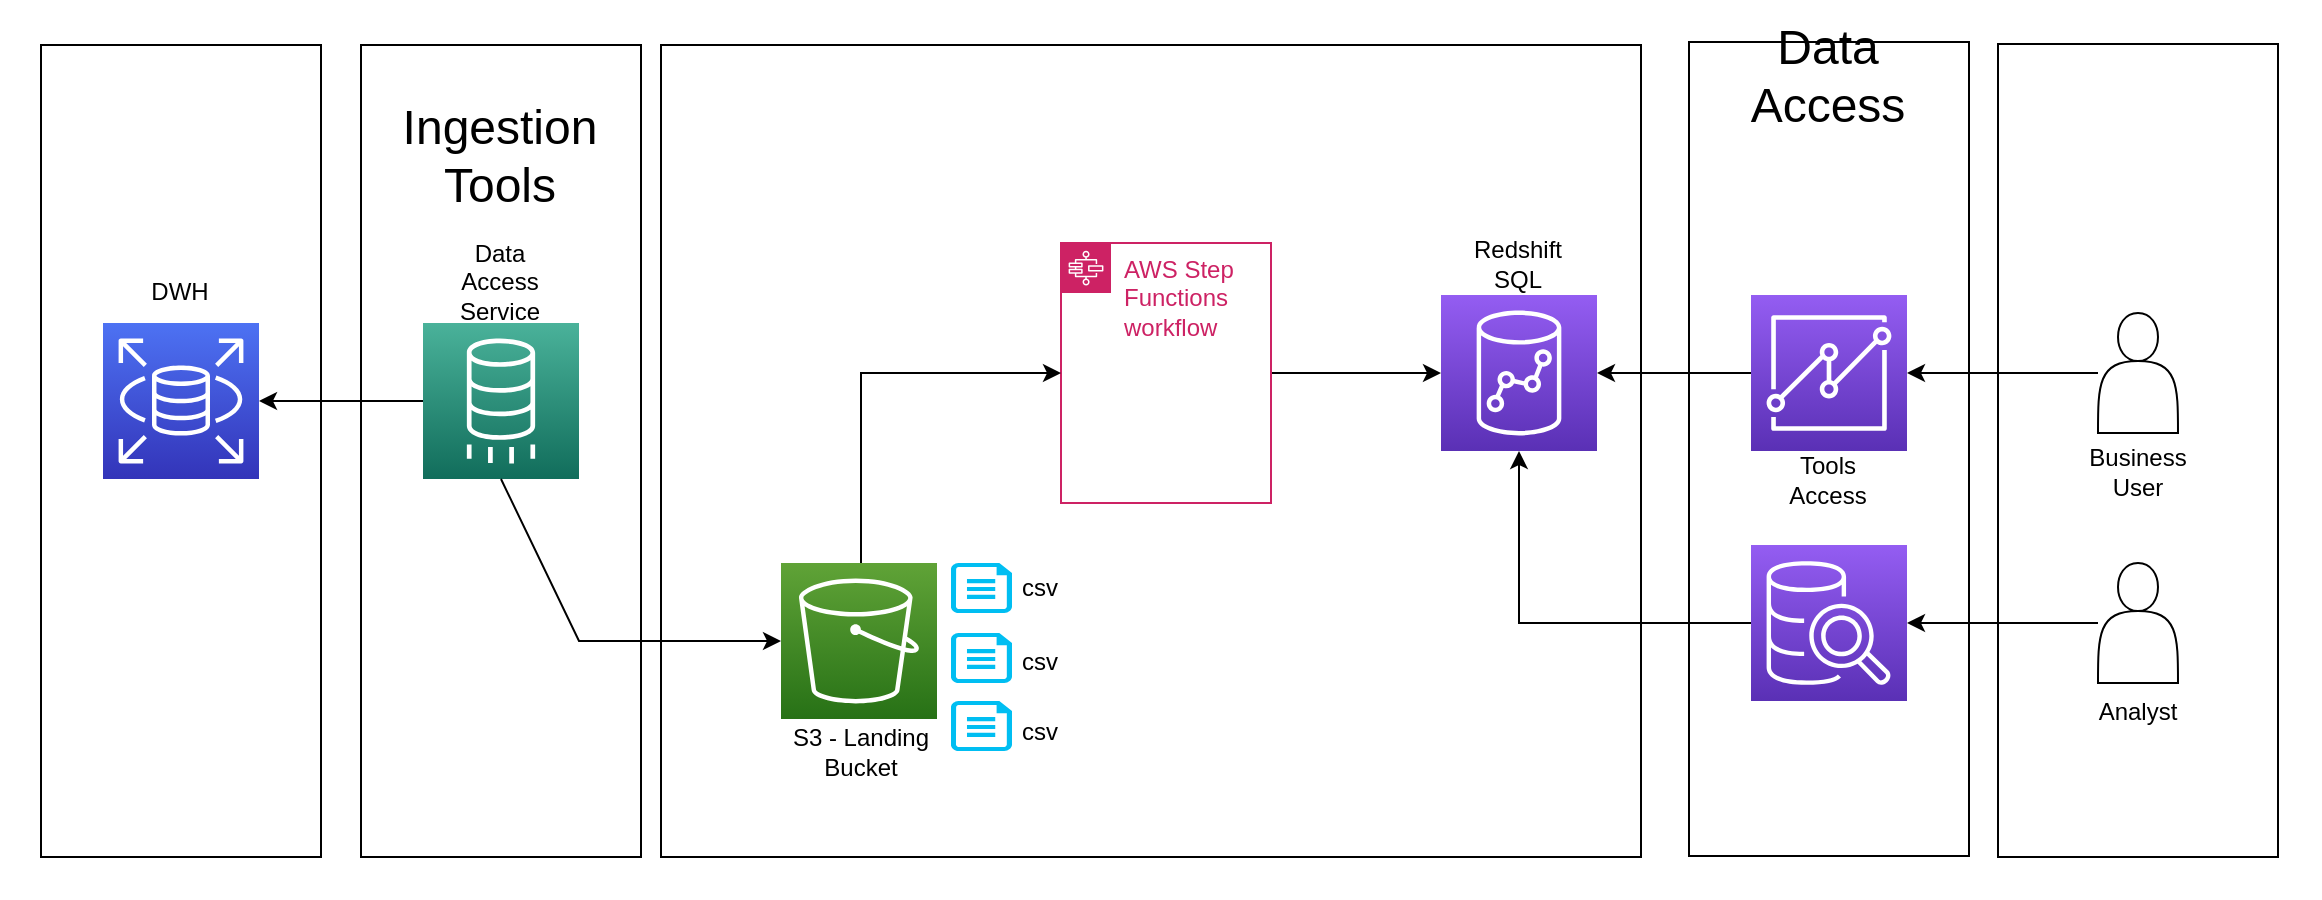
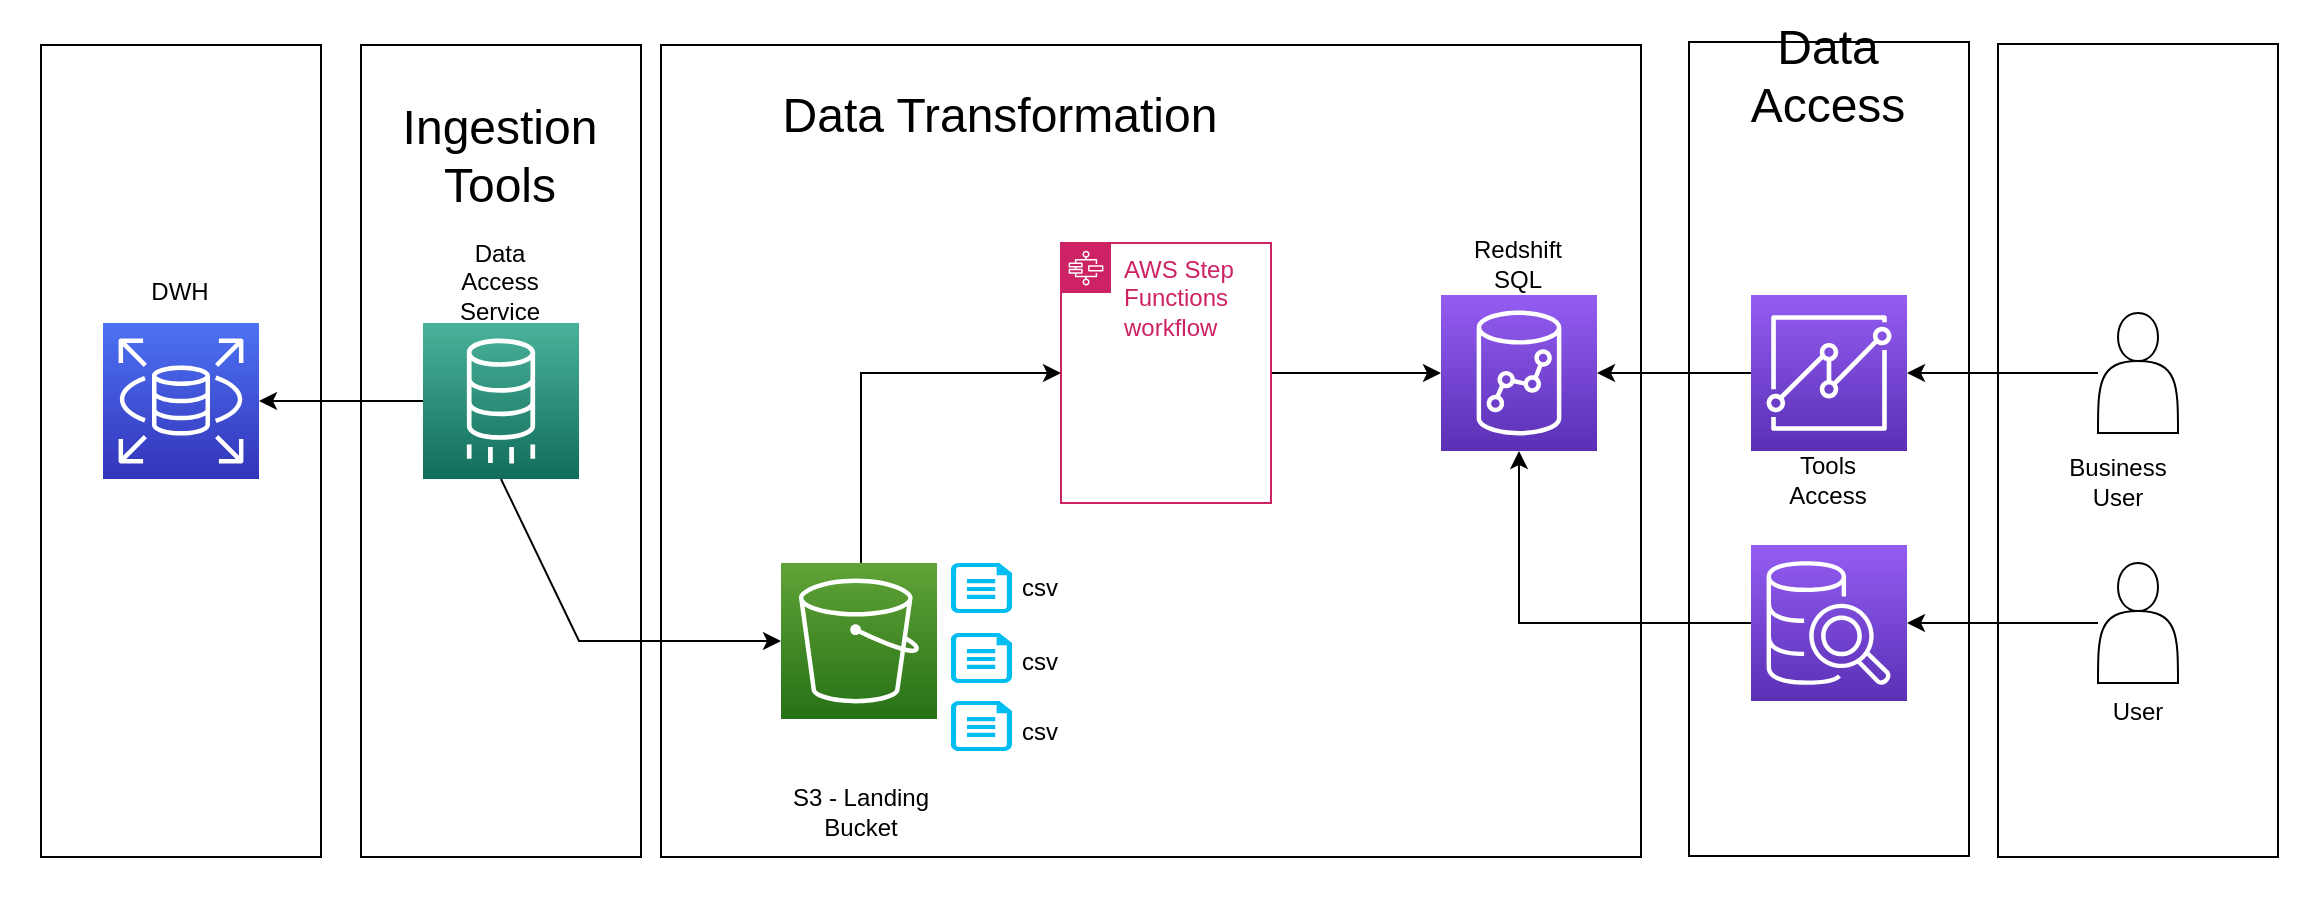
  <mxCell id="0" />
  <mxCell id="1" parent="0" />
  <mxCell id="2" value="" style="rounded=0;whiteSpace=wrap;html=1;" parent="1" vertex="1"><mxGeometry x="330" y="22" width="490" height="406" as="geometry" /></mxCell>
+ <mxCell id="3" value="Data Transformation" style="text;html=1;strokeColor=none;fillColor=none;align=center;verticalAlign=middle;whiteSpace=wrap;rounded=0;fontSize=24;" parent="1" vertex="1"><mxGeometry x="370" y="48" width="260" height="20" as="geometry" /></mxCell>
  <mxCell id="4" value="" style="rounded=0;whiteSpace=wrap;html=1;" parent="1" vertex="1"><mxGeometry x="844" y="20.5" width="140" height="407" as="geometry" /></mxCell>
  <mxCell id="5" value="" style="rounded=0;whiteSpace=wrap;html=1;" parent="1" vertex="1"><mxGeometry x="998.5" y="21.5" width="140" height="406.5" as="geometry" /></mxCell>
  <mxCell id="6" value="Data Access" style="text;html=1;strokeColor=none;fillColor=none;align=center;verticalAlign=middle;whiteSpace=wrap;rounded=0;fontSize=24;" parent="1" vertex="1"><mxGeometry x="849" y="28" width="130" height="20" as="geometry" /></mxCell>
  <mxCell id="7" value="" style="rounded=0;whiteSpace=wrap;html=1;" parent="1" vertex="1"><mxGeometry x="20" y="22" width="140" height="406" as="geometry" /></mxCell>
  <mxCell id="8" value="" style="rounded=0;whiteSpace=wrap;html=1;" parent="1" vertex="1"><mxGeometry x="180" y="22" width="140" height="406" as="geometry" /></mxCell>
  <mxCell id="9" value="Ingestion Tools" style="text;html=1;strokeColor=none;fillColor=none;align=center;verticalAlign=middle;whiteSpace=wrap;rounded=0;fontSize=24;" parent="1" vertex="1"><mxGeometry x="230" y="68" width="40" height="20" as="geometry" /></mxCell>
  <mxCell id="10" value="" style="sketch=0;points=[[0,0,0],[0.25,0,0],[0.5,0,0],[0.75,0,0],[1,0,0],[0,1,0],[0.25,1,0],[0.5,1,0],[0.75,1,0],[1,1,0],[0,0.25,0],[0,0.5,0],[0,0.75,0],[1,0.25,0],[1,0.5,0],[1,0.75,0]];outlineConnect=0;fontColor=#232F3E;gradientColor=#4AB29A;gradientDirection=north;fillColor=#116D5B;strokeColor=#ffffff;dashed=0;verticalLabelPosition=bottom;verticalAlign=top;align=center;html=1;fontSize=12;fontStyle=0;aspect=fixed;shape=mxgraph.aws4.resourceIcon;resIcon=mxgraph.aws4.database_migration_service;" vertex="1" parent="1"><mxGeometry x="211" y="161" width="78" height="78" as="geometry" /></mxCell>
  <mxCell id="11" value="" style="sketch=0;points=[[0,0,0],[0.25,0,0],[0.5,0,0],[0.75,0,0],[1,0,0],[0,1,0],[0.25,1,0],[0.5,1,0],[0.75,1,0],[1,1,0],[0,0.25,0],[0,0.5,0],[0,0.75,0],[1,0.25,0],[1,0.5,0],[1,0.75,0]];outlineConnect=0;fontColor=#232F3E;gradientColor=#4D72F3;gradientDirection=north;fillColor=#3334B9;strokeColor=#ffffff;dashed=0;verticalLabelPosition=bottom;verticalAlign=top;align=center;html=1;fontSize=12;fontStyle=0;aspect=fixed;shape=mxgraph.aws4.resourceIcon;resIcon=mxgraph.aws4.rds;" vertex="1" parent="1"><mxGeometry x="51" y="161" width="78" height="78" as="geometry" /></mxCell>
  <mxCell id="12" style="edgeStyle=orthogonalEdgeStyle;rounded=0;orthogonalLoop=1;jettySize=auto;html=1;entryX=0;entryY=0.5;entryDx=0;entryDy=0;entryPerimeter=0;" edge="1" parent="1" source="13" target="23"><mxGeometry relative="1" as="geometry" /></mxCell>
  <mxCell id="13" value="AWS Step Functions workflow" style="points=[[0,0],[0.25,0],[0.5,0],[0.75,0],[1,0],[1,0.25],[1,0.5],[1,0.75],[1,1],[0.75,1],[0.5,1],[0.25,1],[0,1],[0,0.75],[0,0.5],[0,0.25]];outlineConnect=0;gradientColor=none;html=1;whiteSpace=wrap;fontSize=12;fontStyle=0;container=1;pointerEvents=0;collapsible=0;recursiveResize=0;shape=mxgraph.aws4.group;grIcon=mxgraph.aws4.group_aws_step_functions_workflow;strokeColor=#CD2264;fillColor=none;verticalAlign=top;align=left;spacingLeft=30;fontColor=#CD2264;dashed=0;" vertex="1" parent="1"><mxGeometry x="530" y="121" width="105" height="130" as="geometry" /></mxCell>
  <mxCell id="14" style="edgeStyle=orthogonalEdgeStyle;rounded=0;orthogonalLoop=1;jettySize=auto;html=1;" edge="1" parent="1" source="15" target="13"><mxGeometry relative="1" as="geometry"><Array as="points"><mxPoint x="430" y="186" /></Array></mxGeometry></mxCell>
  <mxCell id="15" value="" style="sketch=0;points=[[0,0,0],[0.25,0,0],[0.5,0,0],[0.75,0,0],[1,0,0],[0,1,0],[0.25,1,0],[0.5,1,0],[0.75,1,0],[1,1,0],[0,0.25,0],[0,0.5,0],[0,0.75,0],[1,0.25,0],[1,0.5,0],[1,0.75,0]];outlineConnect=0;fontColor=#232F3E;gradientColor=#60A337;gradientDirection=north;fillColor=#277116;strokeColor=#ffffff;dashed=0;verticalLabelPosition=bottom;verticalAlign=top;align=center;html=1;fontSize=12;fontStyle=0;aspect=fixed;shape=mxgraph.aws4.resourceIcon;resIcon=mxgraph.aws4.s3;" vertex="1" parent="1"><mxGeometry x="390" y="281" width="78" height="78" as="geometry" /></mxCell>
  <mxCell id="16" value="" style="endArrow=classic;html=1;rounded=0;entryX=1;entryY=0.5;entryDx=0;entryDy=0;entryPerimeter=0;exitX=0;exitY=0.5;exitDx=0;exitDy=0;exitPerimeter=0;" edge="1" parent="1" source="10" target="11"><mxGeometry width="50" height="50" relative="1" as="geometry"><mxPoint x="700" y="401" as="sourcePoint" /><mxPoint x="750" y="351" as="targetPoint" /></mxGeometry></mxCell>
  <mxCell id="17" value="" style="endArrow=classic;html=1;rounded=0;entryX=0;entryY=0.5;entryDx=0;entryDy=0;entryPerimeter=0;exitX=0.5;exitY=1;exitDx=0;exitDy=0;exitPerimeter=0;" edge="1" parent="1" source="10" target="15"><mxGeometry width="50" height="50" relative="1" as="geometry"><mxPoint x="700" y="401" as="sourcePoint" /><mxPoint x="750" y="351" as="targetPoint" /><Array as="points"><mxPoint x="289" y="320" /></Array></mxGeometry></mxCell>
- <mxCell id="18" value="S3 - Landing Bucket" style="text;html=1;strokeColor=none;fillColor=none;align=center;verticalAlign=middle;whiteSpace=wrap;rounded=0;" vertex="1" parent="1"><mxGeometry x="390" y="361" width="81" height="30" as="geometry" /></mxCell>
+ <mxCell id="18" value="S3 - Landing Bucket" style="text;html=1;strokeColor=none;fillColor=none;align=center;verticalAlign=middle;whiteSpace=wrap;rounded=0;" vertex="1" parent="1"><mxGeometry x="390" y="391" width="81" height="30" as="geometry" /></mxCell>
  <mxCell id="19" style="edgeStyle=orthogonalEdgeStyle;rounded=0;orthogonalLoop=1;jettySize=auto;html=1;" edge="1" parent="1" source="20" target="22"><mxGeometry relative="1" as="geometry" /></mxCell>
  <mxCell id="20" value="" style="shape=actor;whiteSpace=wrap;html=1;" vertex="1" parent="1"><mxGeometry x="1048.5" y="156" width="40" height="60" as="geometry" /></mxCell>
  <mxCell id="21" style="edgeStyle=orthogonalEdgeStyle;rounded=0;orthogonalLoop=1;jettySize=auto;html=1;" edge="1" parent="1" source="22" target="23"><mxGeometry relative="1" as="geometry" /></mxCell>
  <mxCell id="22" value="" style="sketch=0;points=[[0,0,0],[0.25,0,0],[0.5,0,0],[0.75,0,0],[1,0,0],[0,1,0],[0.25,1,0],[0.5,1,0],[0.75,1,0],[1,1,0],[0,0.25,0],[0,0.5,0],[0,0.75,0],[1,0.25,0],[1,0.5,0],[1,0.75,0]];outlineConnect=0;fontColor=#232F3E;gradientColor=#945DF2;gradientDirection=north;fillColor=#5A30B5;strokeColor=#ffffff;dashed=0;verticalLabelPosition=bottom;verticalAlign=top;align=center;html=1;fontSize=12;fontStyle=0;aspect=fixed;shape=mxgraph.aws4.resourceIcon;resIcon=mxgraph.aws4.quicksight;" vertex="1" parent="1"><mxGeometry x="875" y="147" width="78" height="78" as="geometry" /></mxCell>
  <mxCell id="23" value="" style="sketch=0;points=[[0,0,0],[0.25,0,0],[0.5,0,0],[0.75,0,0],[1,0,0],[0,1,0],[0.25,1,0],[0.5,1,0],[0.75,1,0],[1,1,0],[0,0.25,0],[0,0.5,0],[0,0.75,0],[1,0.25,0],[1,0.5,0],[1,0.75,0]];outlineConnect=0;fontColor=#232F3E;gradientColor=#945DF2;gradientDirection=north;fillColor=#5A30B5;strokeColor=#ffffff;dashed=0;verticalLabelPosition=bottom;verticalAlign=top;align=center;html=1;fontSize=12;fontStyle=0;aspect=fixed;shape=mxgraph.aws4.resourceIcon;resIcon=mxgraph.aws4.redshift;" vertex="1" parent="1"><mxGeometry x="720" y="147" width="78" height="78" as="geometry" /></mxCell>
  <mxCell id="24" value="Tools Access" style="text;html=1;strokeColor=none;fillColor=none;align=center;verticalAlign=middle;whiteSpace=wrap;rounded=0;" vertex="1" parent="1"><mxGeometry x="884" y="225" width="60" height="30" as="geometry" /></mxCell>
- <mxCell id="25" value="Business User" style="text;html=1;strokeColor=none;fillColor=none;align=center;verticalAlign=middle;whiteSpace=wrap;rounded=0;" vertex="1" parent="1"><mxGeometry x="1038.5" y="221" width="60" height="30" as="geometry" /></mxCell>
+ <mxCell id="25" value="Business User" style="text;html=1;strokeColor=none;fillColor=none;align=center;verticalAlign=middle;whiteSpace=wrap;rounded=0;" vertex="1" parent="1"><mxGeometry x="1028.5" y="226" width="60" height="30" as="geometry" /></mxCell>
  <mxCell id="26" style="edgeStyle=orthogonalEdgeStyle;rounded=0;orthogonalLoop=1;jettySize=auto;html=1;entryX=1;entryY=0.5;entryDx=0;entryDy=0;entryPerimeter=0;" edge="1" parent="1" source="27" target="30"><mxGeometry relative="1" as="geometry" /></mxCell>
  <mxCell id="27" value="" style="shape=actor;whiteSpace=wrap;html=1;" vertex="1" parent="1"><mxGeometry x="1048.5" y="281" width="40" height="60" as="geometry" /></mxCell>
- <mxCell id="28" value="Analyst" style="text;html=1;strokeColor=none;fillColor=none;align=center;verticalAlign=middle;whiteSpace=wrap;rounded=0;" vertex="1" parent="1"><mxGeometry x="1038.5" y="341" width="60" height="30" as="geometry" /></mxCell>
+ <mxCell id="28" value="User" style="text;html=1;strokeColor=none;fillColor=none;align=center;verticalAlign=middle;whiteSpace=wrap;rounded=0;" vertex="1" parent="1"><mxGeometry x="1038.5" y="341" width="60" height="30" as="geometry" /></mxCell>
  <mxCell id="29" style="edgeStyle=orthogonalEdgeStyle;rounded=0;orthogonalLoop=1;jettySize=auto;html=1;entryX=0.5;entryY=1;entryDx=0;entryDy=0;entryPerimeter=0;" edge="1" parent="1" source="30" target="23"><mxGeometry relative="1" as="geometry" /></mxCell>
  <mxCell id="30" value="" style="sketch=0;points=[[0,0,0],[0.25,0,0],[0.5,0,0],[0.75,0,0],[1,0,0],[0,1,0],[0.25,1,0],[0.5,1,0],[0.75,1,0],[1,1,0],[0,0.25,0],[0,0.5,0],[0,0.75,0],[1,0.25,0],[1,0.5,0],[1,0.75,0]];outlineConnect=0;fontColor=#232F3E;gradientColor=#945DF2;gradientDirection=north;fillColor=#5A30B5;strokeColor=#ffffff;dashed=0;verticalLabelPosition=bottom;verticalAlign=top;align=center;html=1;fontSize=12;fontStyle=0;aspect=fixed;shape=mxgraph.aws4.resourceIcon;resIcon=mxgraph.aws4.sql_workbench;" vertex="1" parent="1"><mxGeometry x="875" y="272" width="78" height="78" as="geometry" /></mxCell>
  <mxCell id="31" value="Redshift SQL" style="text;html=1;strokeColor=none;fillColor=none;align=center;verticalAlign=middle;whiteSpace=wrap;rounded=0;" vertex="1" parent="1"><mxGeometry x="729" y="117" width="60" height="30" as="geometry" /></mxCell>
  <mxCell id="32" value="DWH" style="text;html=1;strokeColor=none;fillColor=none;align=center;verticalAlign=middle;whiteSpace=wrap;rounded=0;" vertex="1" parent="1"><mxGeometry x="60" y="131" width="60" height="30" as="geometry" /></mxCell>
  <mxCell id="33" value="Data Access Service" style="text;html=1;strokeColor=none;fillColor=none;align=center;verticalAlign=middle;whiteSpace=wrap;rounded=0;" vertex="1" parent="1"><mxGeometry x="220" y="126" width="60" height="30" as="geometry" /></mxCell>
  <mxCell id="34" value="" style="verticalLabelPosition=bottom;html=1;verticalAlign=top;align=center;strokeColor=none;fillColor=#00BEF2;shape=mxgraph.azure.cloud_services_configuration_file;pointerEvents=1;" vertex="1" parent="1"><mxGeometry x="475" y="281" width="30.5" height="25" as="geometry" /></mxCell>
  <mxCell id="35" value="csv" style="text;html=1;strokeColor=none;fillColor=none;align=center;verticalAlign=middle;whiteSpace=wrap;rounded=0;" vertex="1" parent="1"><mxGeometry x="490" y="278.5" width="60" height="30" as="geometry" /></mxCell>
  <mxCell id="36" value="" style="verticalLabelPosition=bottom;html=1;verticalAlign=top;align=center;strokeColor=none;fillColor=#00BEF2;shape=mxgraph.azure.cloud_services_configuration_file;pointerEvents=1;" vertex="1" parent="1"><mxGeometry x="475" y="316" width="30.5" height="25" as="geometry" /></mxCell>
  <mxCell id="37" value="" style="verticalLabelPosition=bottom;html=1;verticalAlign=top;align=center;strokeColor=none;fillColor=#00BEF2;shape=mxgraph.azure.cloud_services_configuration_file;pointerEvents=1;" vertex="1" parent="1"><mxGeometry x="475" y="350" width="30.5" height="25" as="geometry" /></mxCell>
  <mxCell id="38" value="csv" style="text;html=1;strokeColor=none;fillColor=none;align=center;verticalAlign=middle;whiteSpace=wrap;rounded=0;" vertex="1" parent="1"><mxGeometry x="490" y="316" width="60" height="30" as="geometry" /></mxCell>
  <mxCell id="39" value="csv" style="text;html=1;strokeColor=none;fillColor=none;align=center;verticalAlign=middle;whiteSpace=wrap;rounded=0;" vertex="1" parent="1"><mxGeometry x="490" y="351" width="60" height="30" as="geometry" /></mxCell>
